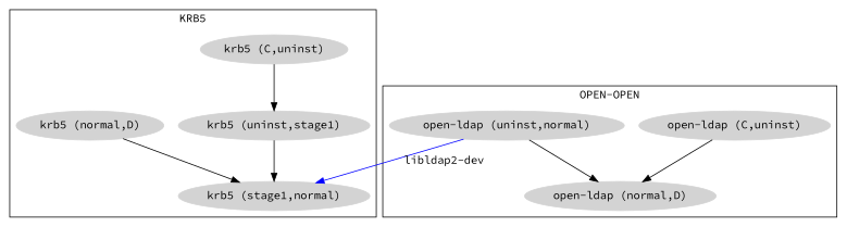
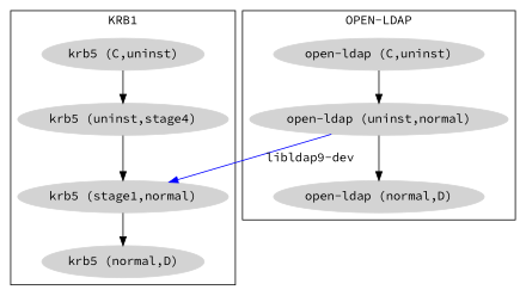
  digraph {
    fontname="Source Code Pro"
    node [color=lightgrey fontname="Source Code Pro" style=filled]
    edge [fontname="Source Code Pro"]
    "krb5 (C,uninst)"
-   "krb5 (uninst,stage1)"
+   "krb5 (uninst,stage1)" [label="krb5 (uninst,stage4)"]
    "krb5 (stage1,normal)"
    "krb5 (normal,D)"
    "open-ldap (C,uninst)"
    "open-ldap (uninst,normal)"
    "open-ldap (normal,D)"
    subgraph cluster_1 {
-     label=KRB5
+     label=KRB1
      "krb5 (C,uninst)"
      "krb5 (uninst,stage1)"
      "krb5 (stage1,normal)"
      "krb5 (normal,D)"
    }
    subgraph cluster_2 {
-     label="OPEN-OPEN"
+     label="OPEN-LDAP"
      "open-ldap (C,uninst)"
      "open-ldap (uninst,normal)"
      "open-ldap (normal,D)"
    }
    "krb5 (C,uninst)" -> "krb5 (uninst,stage1)"
    "krb5 (uninst,stage1)" -> "krb5 (stage1,normal)"
-   "krb5 (normal,D)" -> "krb5 (stage1,normal)"
-   "open-ldap (C,uninst)" -> "open-ldap (normal,D)"
-   "open-ldap (uninst,normal)" -> "krb5 (stage1,normal)" [color=blue label="libldap2-dev"]
+   "krb5 (stage1,normal)" -> "krb5 (normal,D)"
+   "open-ldap (C,uninst)" -> "open-ldap (uninst,normal)"
+   "open-ldap (uninst,normal)" -> "krb5 (stage1,normal)" [color=blue label="libldap9-dev"]
    "open-ldap (uninst,normal)" -> "open-ldap (normal,D)"
  }
